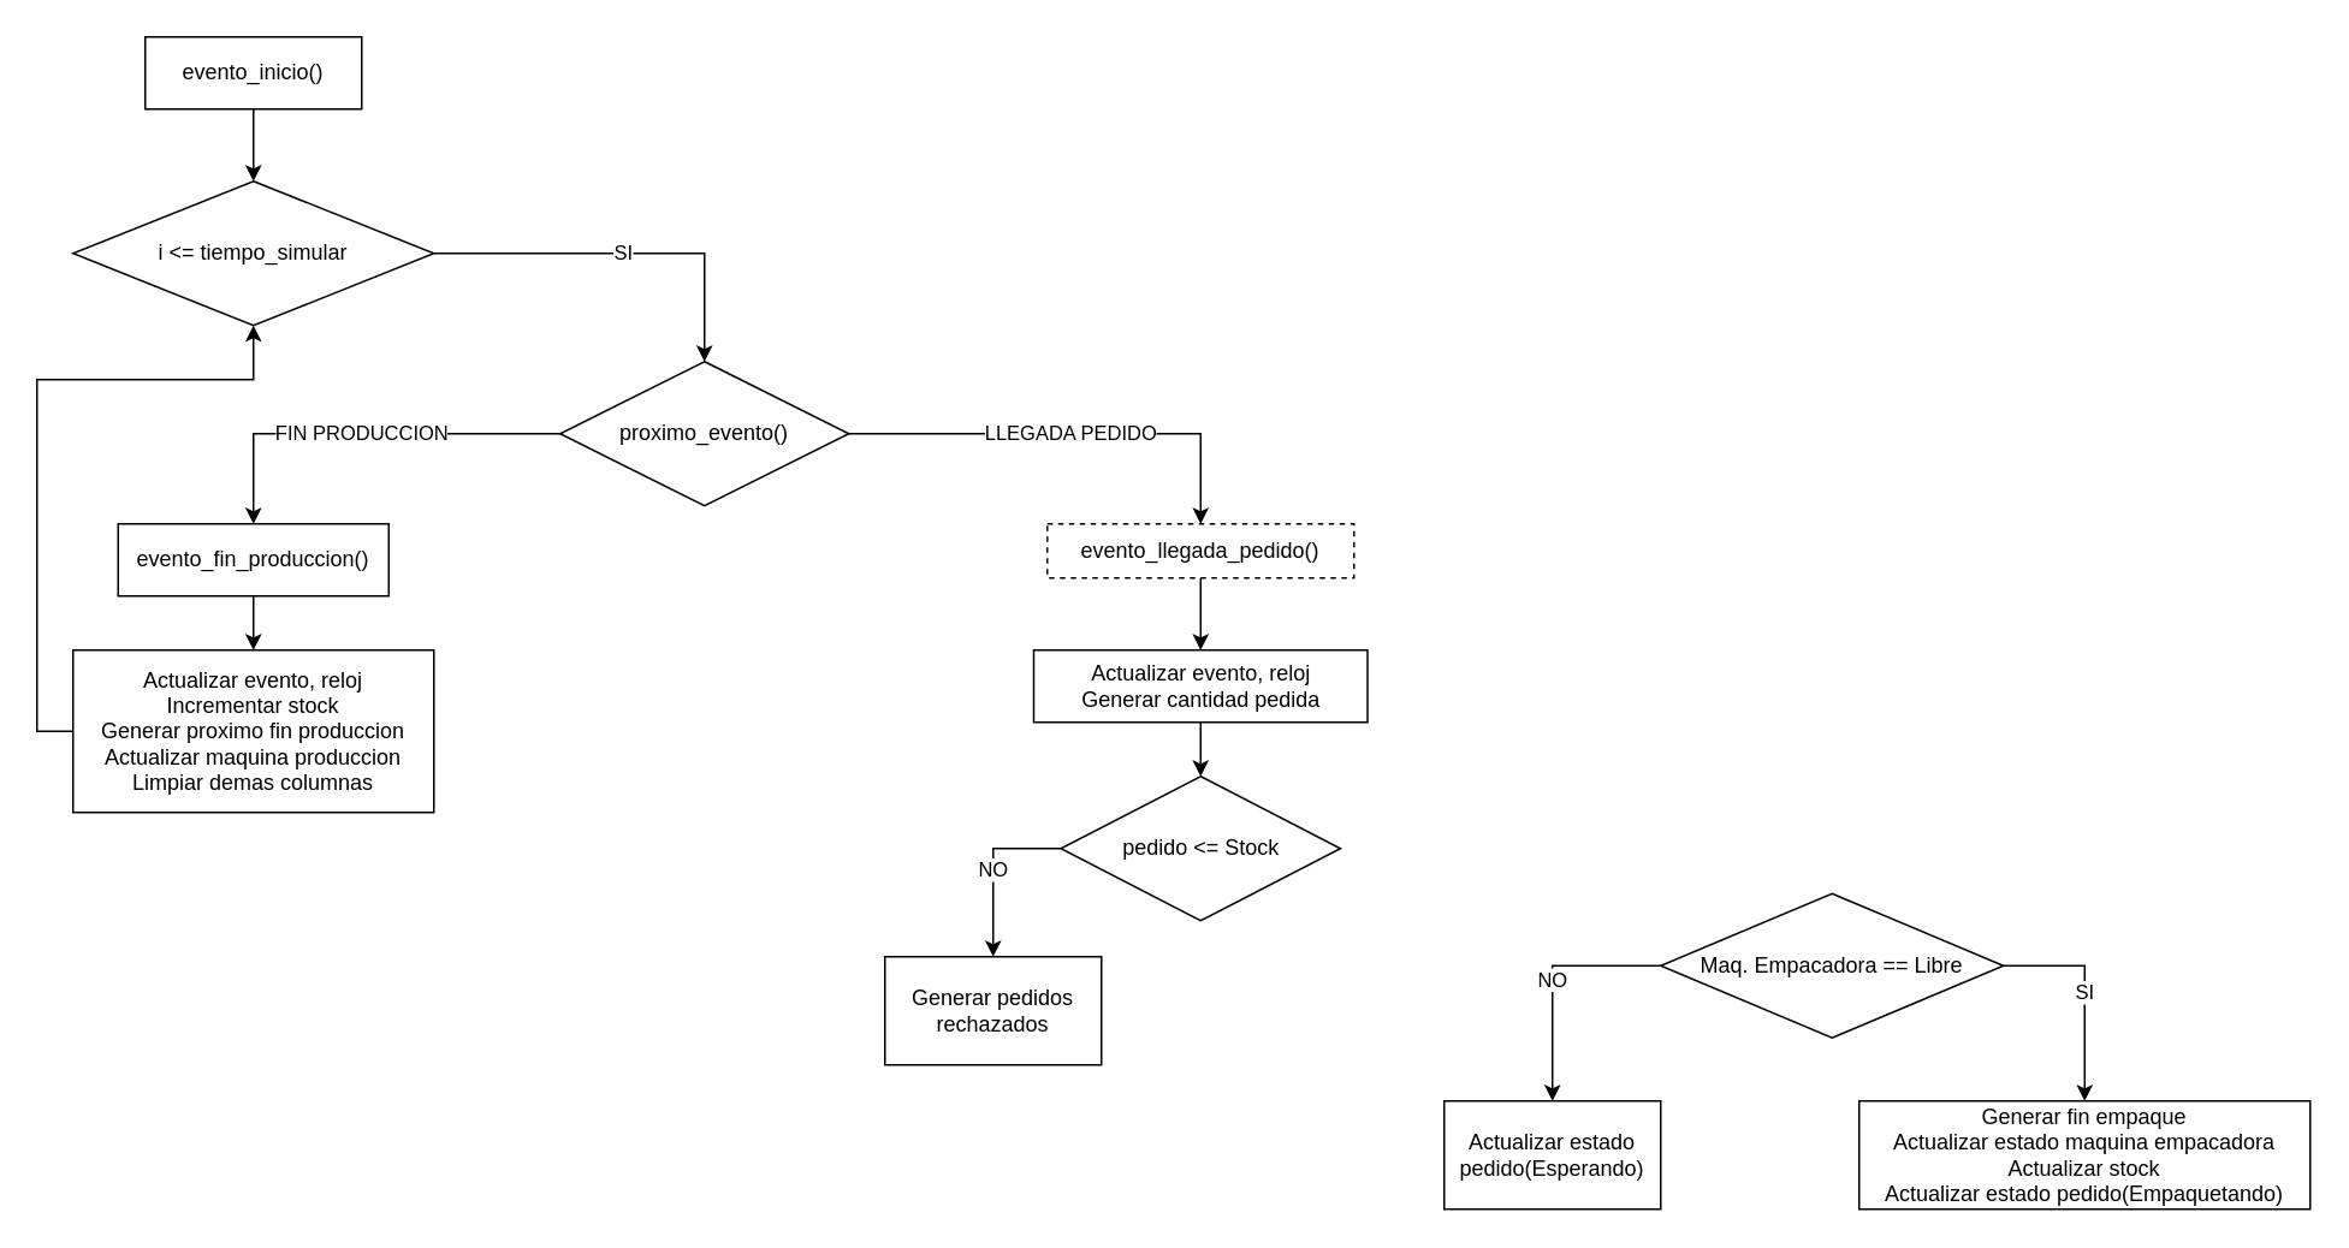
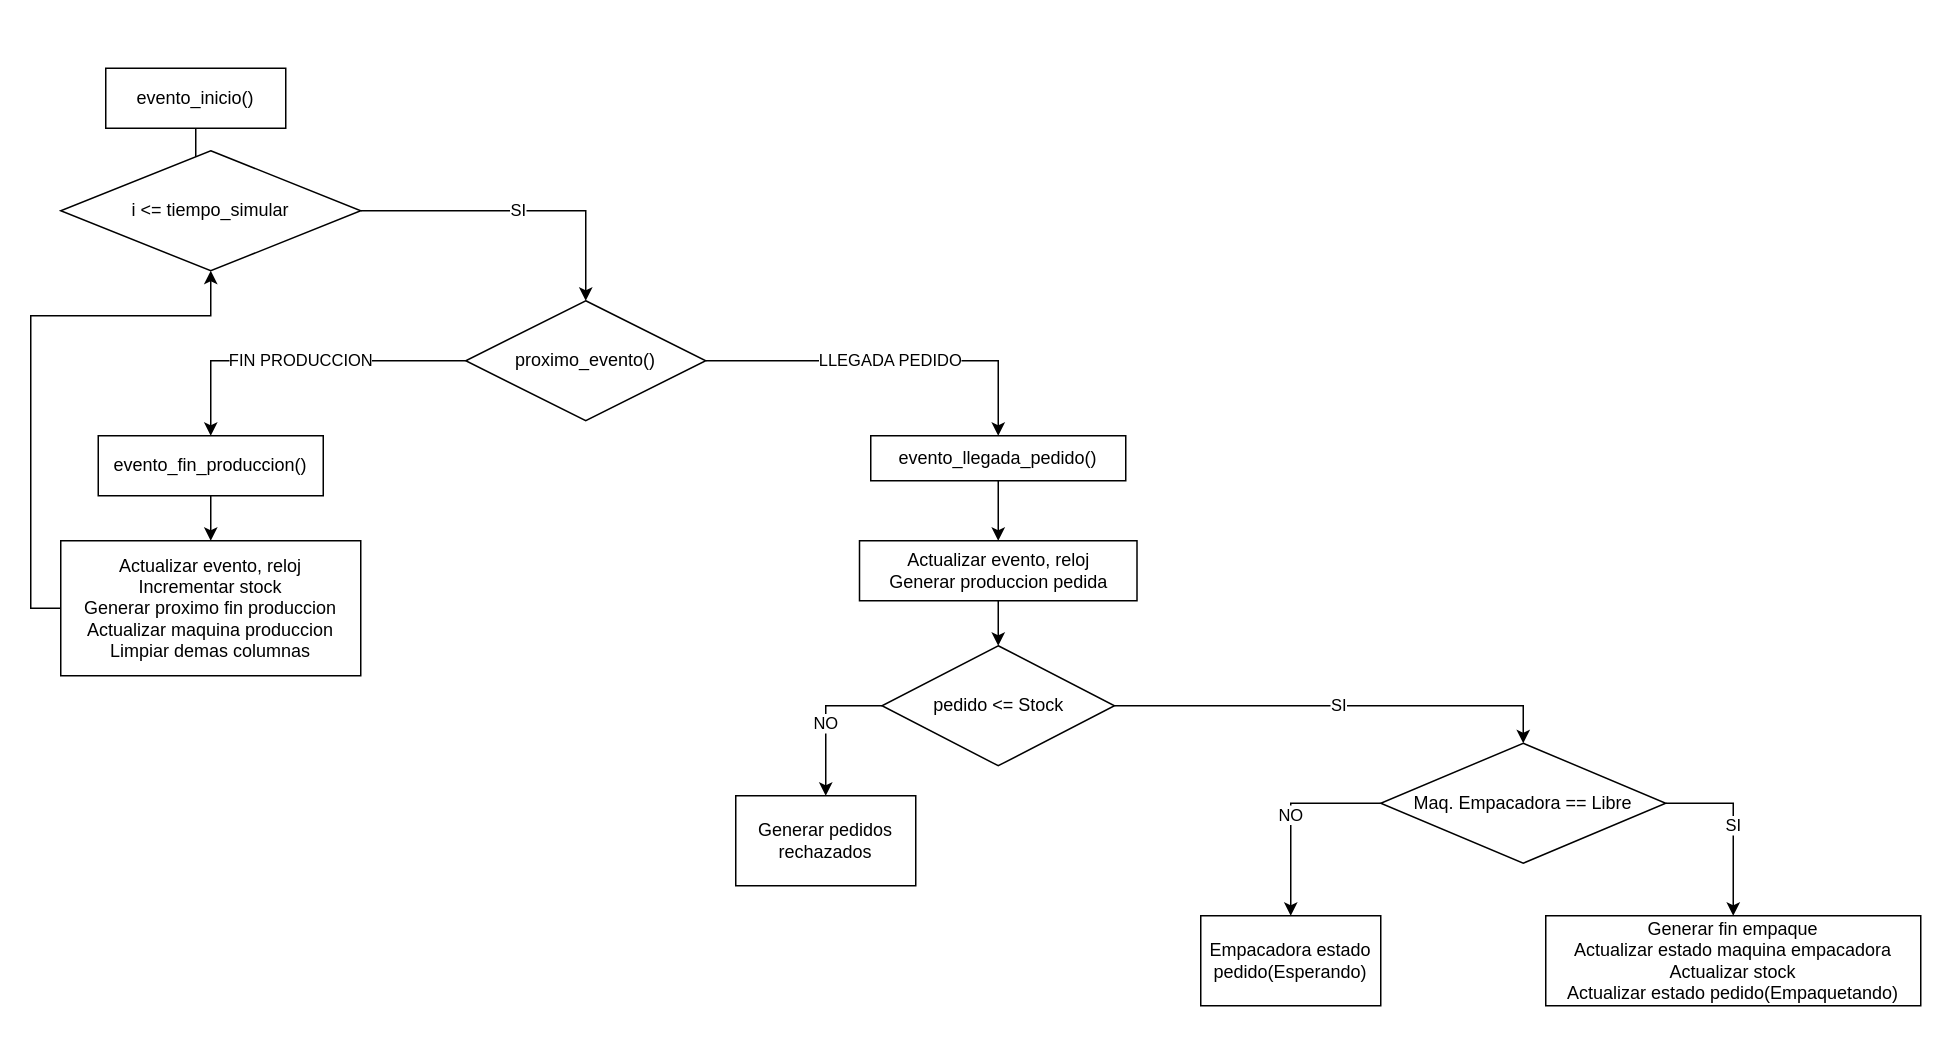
  <mxCell id="0" />
  <mxCell id="1" parent="0" />
  <mxCell id="2" style="edgeStyle=orthogonalEdgeStyle;rounded=0;orthogonalLoop=1;jettySize=auto;html=1;entryX=0.5;entryY=0;entryDx=0;entryDy=0;" edge="1" parent="1" source="3" target="5"><mxGeometry relative="1" as="geometry" /></mxCell>
- <mxCell id="3" value="evento_inicio()" style="rounded=0;whiteSpace=wrap;html=1;" vertex="1" parent="1"><mxGeometry x="80" y="20" width="120" height="40" as="geometry" /></mxCell>
+ <mxCell id="3" value="evento_inicio()" style="rounded=0;whiteSpace=wrap;html=1;" vertex="1" parent="1"><mxGeometry x="70" y="45" width="120" height="40" as="geometry" /></mxCell>
  <mxCell id="4" value="SI" style="edgeStyle=orthogonalEdgeStyle;rounded=0;orthogonalLoop=1;jettySize=auto;html=1;exitX=1;exitY=0.5;exitDx=0;exitDy=0;entryX=0.5;entryY=0;entryDx=0;entryDy=0;" edge="1" parent="1" source="5" target="8"><mxGeometry relative="1" as="geometry" /></mxCell>
  <mxCell id="5" value="i &amp;lt;= tiempo_simular" style="rhombus;whiteSpace=wrap;html=1;" vertex="1" parent="1"><mxGeometry x="40" y="100" width="200" height="80" as="geometry" /></mxCell>
  <mxCell id="6" value="FIN PRODUCCION" style="edgeStyle=orthogonalEdgeStyle;rounded=0;orthogonalLoop=1;jettySize=auto;html=1;" edge="1" parent="1" source="8" target="10"><mxGeometry relative="1" as="geometry" /></mxCell>
  <mxCell id="7" value="LLEGADA PEDIDO" style="edgeStyle=orthogonalEdgeStyle;rounded=0;orthogonalLoop=1;jettySize=auto;html=1;" edge="1" parent="1" source="8" target="14"><mxGeometry relative="1" as="geometry" /></mxCell>
  <mxCell id="8" value="proximo_evento()" style="rhombus;whiteSpace=wrap;html=1;" vertex="1" parent="1"><mxGeometry x="310" y="200" width="160" height="80" as="geometry" /></mxCell>
  <mxCell id="9" value="" style="edgeStyle=orthogonalEdgeStyle;rounded=0;orthogonalLoop=1;jettySize=auto;html=1;" edge="1" parent="1" source="10" target="12"><mxGeometry relative="1" as="geometry" /></mxCell>
  <mxCell id="10" value="evento_fin_produccion()" style="whiteSpace=wrap;html=1;" vertex="1" parent="1"><mxGeometry x="65" y="290" width="150" height="40" as="geometry" /></mxCell>
  <mxCell id="11" style="edgeStyle=orthogonalEdgeStyle;rounded=0;orthogonalLoop=1;jettySize=auto;html=1;entryX=0.5;entryY=1;entryDx=0;entryDy=0;" edge="1" parent="1" source="12" target="5"><mxGeometry relative="1" as="geometry"><Array as="points"><mxPoint x="20" y="405" /><mxPoint x="20" y="210" /><mxPoint x="140" y="210" /></Array></mxGeometry></mxCell>
  <mxCell id="12" value="Actualizar evento, reloj&lt;br&gt;Incrementar stock&lt;br&gt;Generar proximo fin produccion&lt;br&gt;Actualizar maquina produccion&lt;br&gt;Limpiar demas columnas" style="whiteSpace=wrap;html=1;" vertex="1" parent="1"><mxGeometry x="40" y="360" width="200" height="90" as="geometry" /></mxCell>
  <mxCell id="13" value="" style="edgeStyle=orthogonalEdgeStyle;rounded=0;orthogonalLoop=1;jettySize=auto;html=1;" edge="1" parent="1" source="14" target="16"><mxGeometry relative="1" as="geometry" /></mxCell>
- <mxCell id="14" value="evento_llegada_pedido()" style="whiteSpace=wrap;html=1;dashed=1;" vertex="1" parent="1"><mxGeometry x="580" y="290" width="170" height="30" as="geometry" /></mxCell>
+ <mxCell id="14" value="evento_llegada_pedido()" style="whiteSpace=wrap;html=1;" vertex="1" parent="1"><mxGeometry x="580" y="290" width="170" height="30" as="geometry" /></mxCell>
  <mxCell id="15" value="" style="edgeStyle=orthogonalEdgeStyle;rounded=0;orthogonalLoop=1;jettySize=auto;html=1;" edge="1" parent="1" source="16" target="19"><mxGeometry relative="1" as="geometry" /></mxCell>
- <mxCell id="16" value="Actualizar evento, reloj&lt;br&gt;Generar cantidad pedida" style="whiteSpace=wrap;html=1;" vertex="1" parent="1"><mxGeometry x="572.5" y="360" width="185" height="40" as="geometry" /></mxCell>
+ <mxCell id="16" value="Actualizar evento, reloj&lt;br&gt;Generar produccion pedida" style="whiteSpace=wrap;html=1;" vertex="1" parent="1"><mxGeometry x="572.5" y="360" width="185" height="40" as="geometry" /></mxCell>
+ <mxCell id="17" value="SI" style="edgeStyle=orthogonalEdgeStyle;rounded=0;orthogonalLoop=1;jettySize=auto;html=1;entryX=0.5;entryY=0;entryDx=0;entryDy=0;" edge="1" parent="1" source="19" target="22"><mxGeometry relative="1" as="geometry"><mxPoint x="840" y="470" as="targetPoint" /></mxGeometry></mxCell>
  <mxCell id="18" value="NO" style="edgeStyle=orthogonalEdgeStyle;rounded=0;orthogonalLoop=1;jettySize=auto;html=1;exitX=0;exitY=0.5;exitDx=0;exitDy=0;" edge="1" parent="1" source="19" target="25"><mxGeometry relative="1" as="geometry" /></mxCell>
  <mxCell id="19" value="pedido &amp;lt;= Stock" style="rhombus;whiteSpace=wrap;html=1;" vertex="1" parent="1"><mxGeometry x="587.5" y="430" width="155" height="80" as="geometry" /></mxCell>
  <mxCell id="20" value="SI" style="edgeStyle=orthogonalEdgeStyle;rounded=0;orthogonalLoop=1;jettySize=auto;html=1;exitX=1;exitY=0.5;exitDx=0;exitDy=0;" edge="1" parent="1" source="22" target="23"><mxGeometry relative="1" as="geometry" /></mxCell>
  <mxCell id="21" value="NO" style="edgeStyle=orthogonalEdgeStyle;rounded=0;orthogonalLoop=1;jettySize=auto;html=1;exitX=0;exitY=0.5;exitDx=0;exitDy=0;" edge="1" parent="1" source="22" target="24"><mxGeometry relative="1" as="geometry" /></mxCell>
  <mxCell id="22" value="Maq. Empacadora == Libre" style="rhombus;whiteSpace=wrap;html=1;" vertex="1" parent="1"><mxGeometry x="920" y="495" width="190" height="80" as="geometry" /></mxCell>
  <mxCell id="23" value="Generar fin empaque&lt;br&gt;Actualizar estado maquina empacadora&lt;br&gt;Actualizar stock&lt;br&gt;Actualizar estado pedido(Empaquetando)" style="whiteSpace=wrap;html=1;" vertex="1" parent="1"><mxGeometry x="1030" y="610" width="250" height="60" as="geometry" /></mxCell>
- <mxCell id="24" value="Actualizar estado pedido(Esperando)" style="whiteSpace=wrap;html=1;" vertex="1" parent="1"><mxGeometry x="800" y="610" width="120" height="60" as="geometry" /></mxCell>
+ <mxCell id="24" value="Empacadora estado pedido(Esperando)" style="whiteSpace=wrap;html=1;" vertex="1" parent="1"><mxGeometry x="800" y="610" width="120" height="60" as="geometry" /></mxCell>
  <mxCell id="25" value="Generar pedidos rechazados" style="whiteSpace=wrap;html=1;" vertex="1" parent="1"><mxGeometry x="490" y="530" width="120" height="60" as="geometry" /></mxCell>
